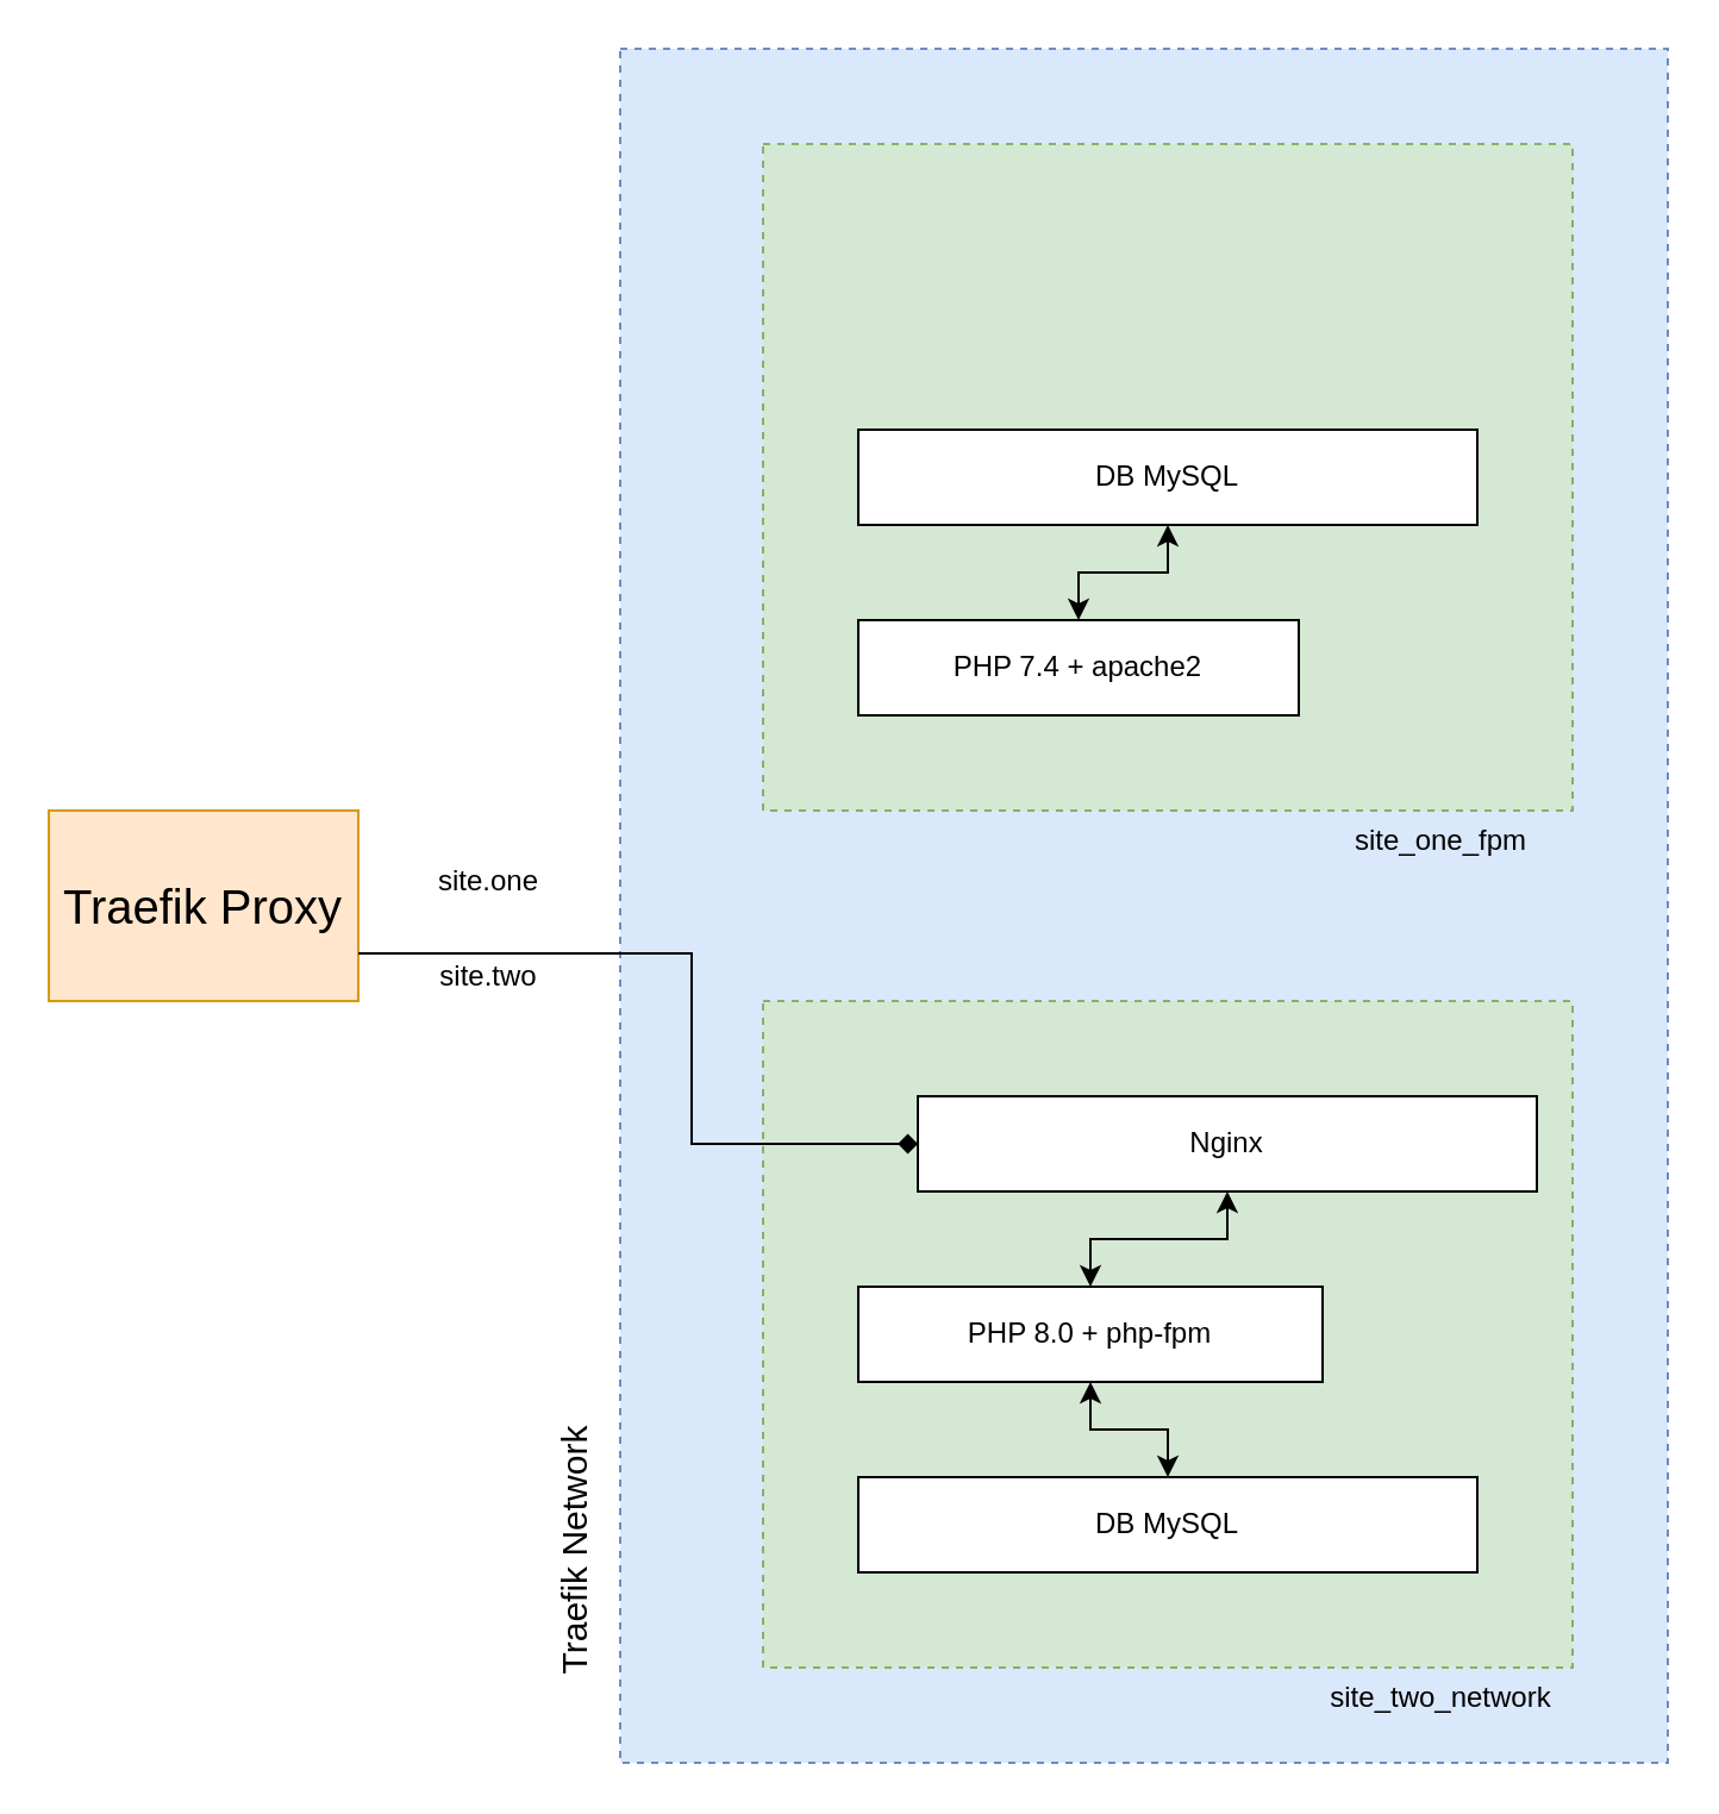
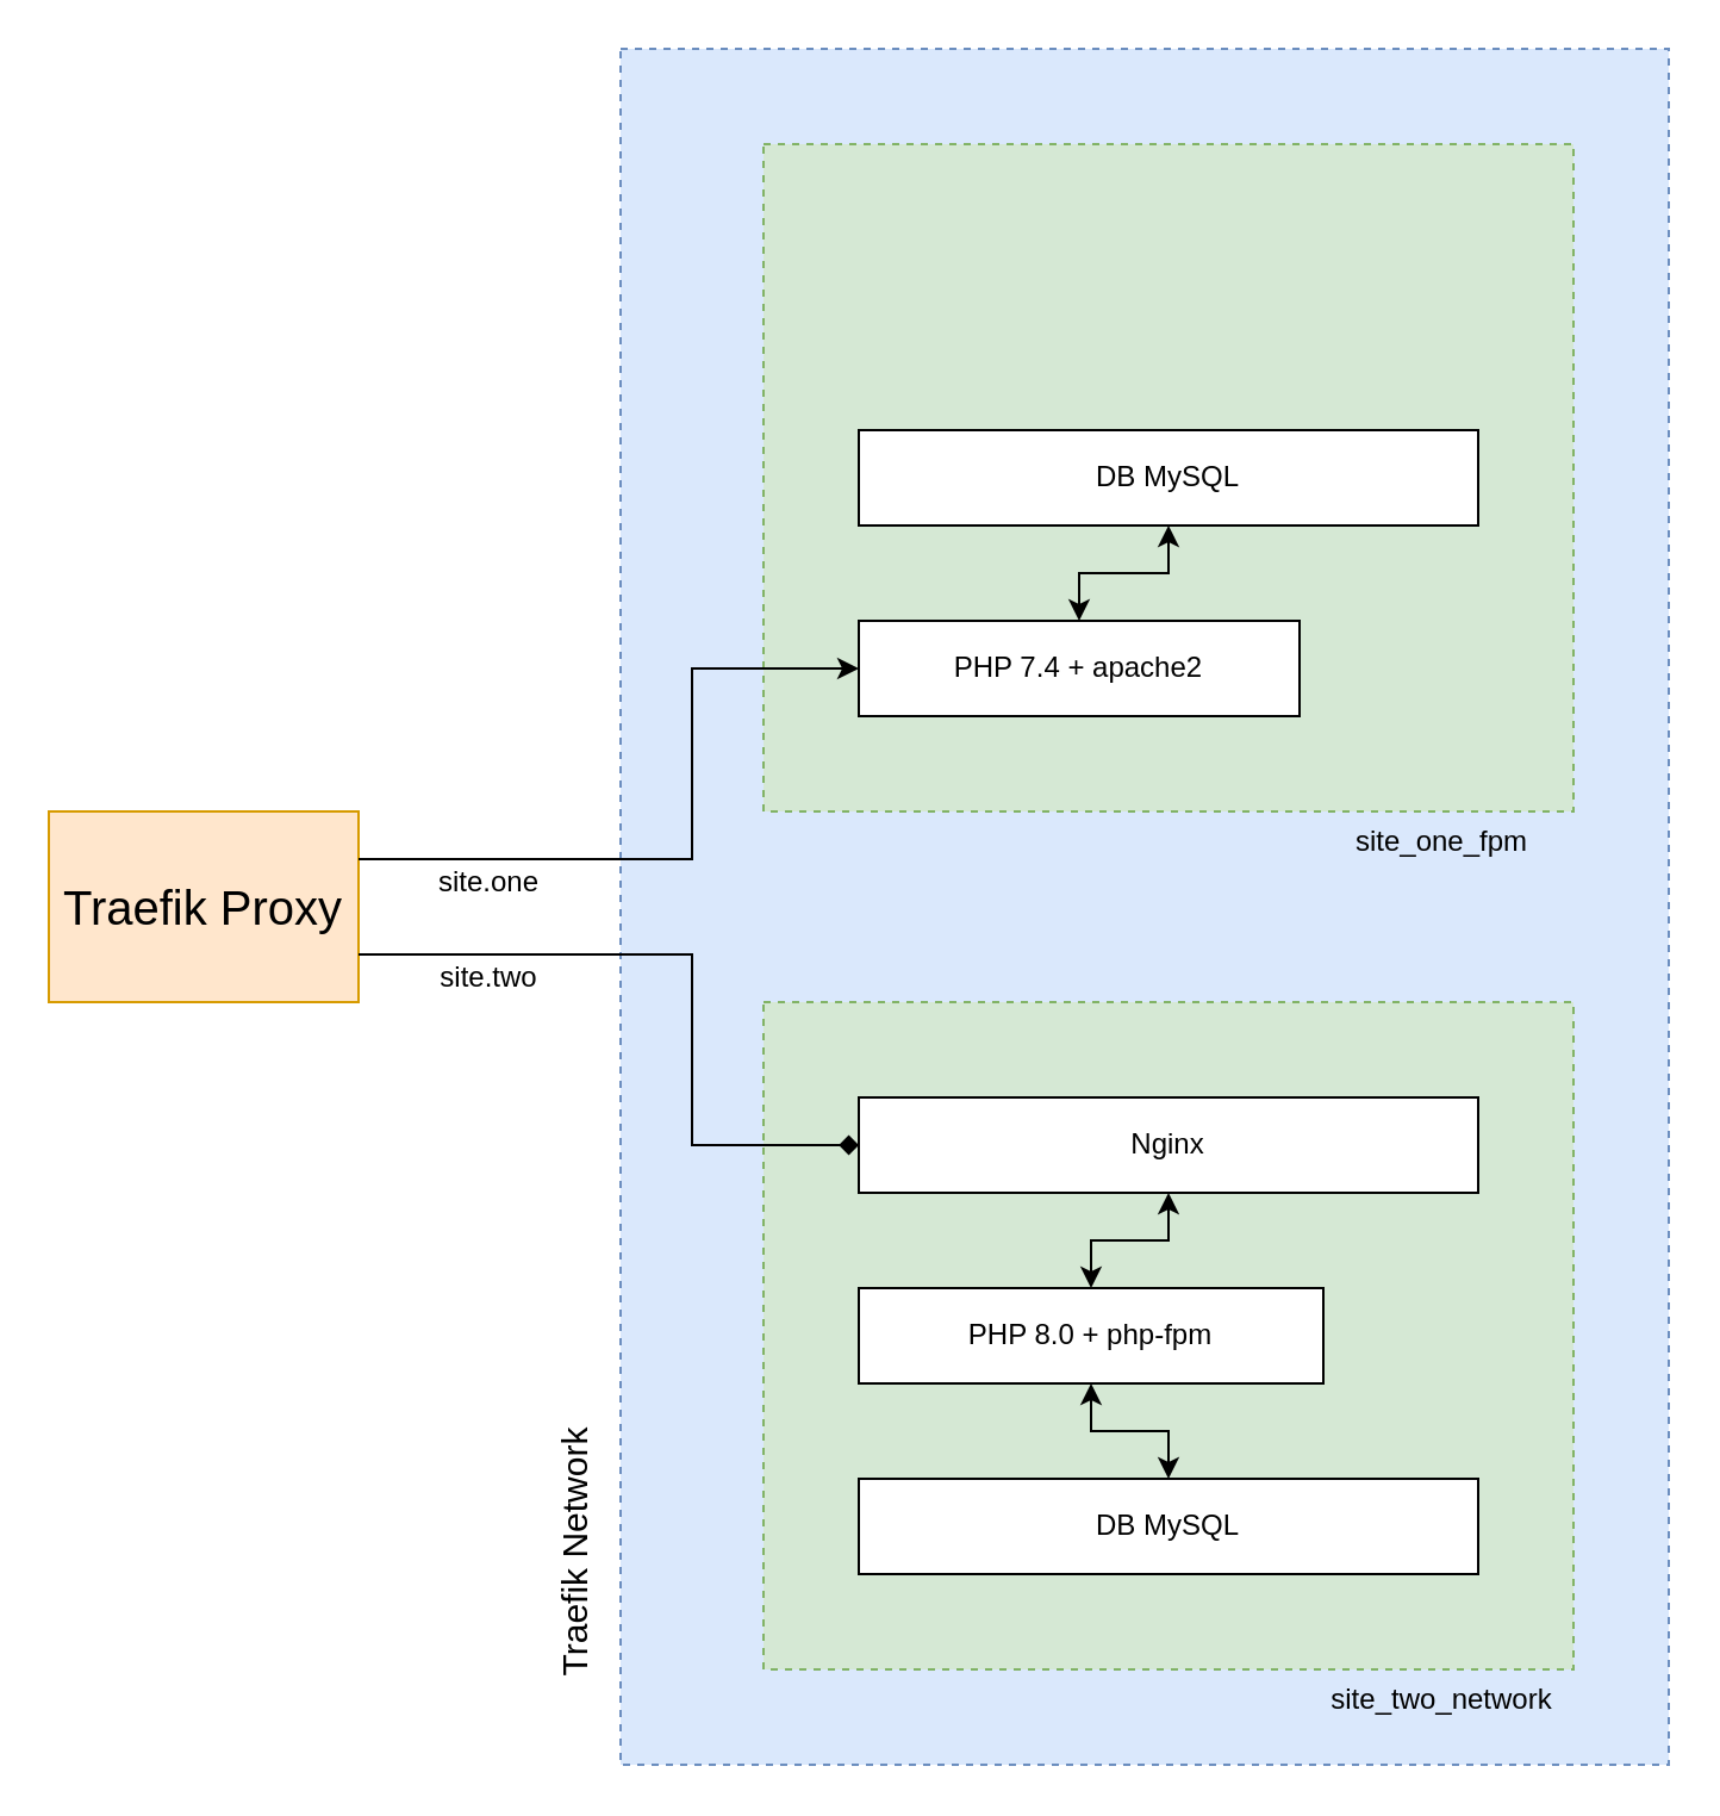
  <mxCell id="0" />
  <mxCell id="1" parent="0" />
  <mxCell id="2" value="site.one" style="text;html=1;strokeColor=none;fillColor=none;align=center;verticalAlign=middle;whiteSpace=wrap;rounded=0;horizontal=1;" parent="1" vertex="1"><mxGeometry x="150" y="360" width="110" height="20" as="geometry" /></mxCell>
  <mxCell id="3" value="" style="rounded=0;whiteSpace=wrap;html=1;fillColor=#dae8fc;imageAspect=1;strokeColor=#6c8ebf;dashed=1;" parent="1" vertex="1"><mxGeometry x="260" y="20" width="440" height="720" as="geometry" /></mxCell>
  <mxCell id="4" value="&lt;font style=&quot;font-size: 20px&quot;&gt;Traefik Proxy&lt;br&gt;&lt;/font&gt;" style="rounded=0;whiteSpace=wrap;html=1;fillColor=#ffe6cc;strokeColor=#d79b00;" parent="1" vertex="1"><mxGeometry x="20" y="340" width="130" height="80" as="geometry" /></mxCell>
  <mxCell id="5" value="Traefik Network" style="text;strokeColor=none;fillColor=none;align=center;verticalAlign=middle;spacingLeft=4;spacingRight=4;overflow=hidden;points=[[0,0.5],[1,0.5]];portConstraint=eastwest;rotatable=0;fontSize=15;labelPosition=center;verticalLabelPosition=middle;horizontal=0;direction=west;" parent="1" vertex="1"><mxGeometry x="220" y="560" width="40" height="180" as="geometry" /></mxCell>
  <mxCell id="6" value="" style="rounded=0;whiteSpace=wrap;html=1;fontSize=15;align=center;verticalAlign=middle;fillColor=#d5e8d4;dashed=1;strokeColor=#82b366;" parent="1" vertex="1"><mxGeometry x="320" y="60" width="340" height="280" as="geometry" /></mxCell>
  <mxCell id="7" value="" style="rounded=0;whiteSpace=wrap;html=1;fontSize=15;align=center;verticalAlign=middle;fillColor=#d5e8d4;dashed=1;strokeColor=#82b366;" parent="1" vertex="1"><mxGeometry x="320" y="420" width="340" height="280" as="geometry" /></mxCell>
  <mxCell id="8" value="site_one_fpm" style="text;html=1;strokeColor=none;fillColor=none;align=center;verticalAlign=middle;whiteSpace=wrap;rounded=0;horizontal=1;" parent="1" vertex="1"><mxGeometry x="550" y="340" width="110" height="25" as="geometry" /></mxCell>
  <mxCell id="9" value="site_two_network" style="text;html=1;strokeColor=none;fillColor=none;align=center;verticalAlign=middle;whiteSpace=wrap;rounded=0;horizontal=1;" parent="1" vertex="1"><mxGeometry x="550" y="700" width="110" height="25" as="geometry" /></mxCell>
  <mxCell id="10" style="edgeStyle=orthogonalEdgeStyle;rounded=0;orthogonalLoop=1;jettySize=auto;html=1;exitX=0.5;exitY=0;exitDx=0;exitDy=0;entryX=0.5;entryY=1;entryDx=0;entryDy=0;startArrow=classic;startFill=1;" parent="1" source="11" target="14" edge="1"><mxGeometry relative="1" as="geometry" /></mxCell>
  <mxCell id="11" value="PHP 7.4 + apache2" style="rounded=0;whiteSpace=wrap;html=1;verticalAlign=middle;" parent="1" vertex="1"><mxGeometry x="360" y="260" width="185" height="40" as="geometry" /></mxCell>
  <mxCell id="12" style="edgeStyle=orthogonalEdgeStyle;rounded=0;orthogonalLoop=1;jettySize=auto;html=1;exitX=0.5;exitY=1;exitDx=0;exitDy=0;entryX=0.5;entryY=0;entryDx=0;entryDy=0;startArrow=classic;startFill=1;" parent="1" source="13" target="17" edge="1"><mxGeometry relative="1" as="geometry" /></mxCell>
- <mxCell id="13" value="Nginx" style="rounded=0;whiteSpace=wrap;html=1;verticalAlign=middle;" parent="1" vertex="1"><mxGeometry x="385" y="460" width="260" height="40" as="geometry" /></mxCell>
+ <mxCell id="13" value="Nginx" style="rounded=0;whiteSpace=wrap;html=1;verticalAlign=middle;" parent="1" vertex="1"><mxGeometry x="360" y="460" width="260" height="40" as="geometry" /></mxCell>
  <mxCell id="14" value="DB MySQL" style="rounded=0;whiteSpace=wrap;html=1;verticalAlign=middle;" parent="1" vertex="1"><mxGeometry x="360" y="180" width="260" height="40" as="geometry" /></mxCell>
  <mxCell id="15" value="DB MySQL" style="rounded=0;whiteSpace=wrap;html=1;verticalAlign=middle;" parent="1" vertex="1"><mxGeometry x="360" y="620" width="260" height="40" as="geometry" /></mxCell>
  <mxCell id="16" style="edgeStyle=orthogonalEdgeStyle;rounded=0;orthogonalLoop=1;jettySize=auto;html=1;exitX=0.5;exitY=1;exitDx=0;exitDy=0;entryX=0.5;entryY=0;entryDx=0;entryDy=0;startArrow=classic;startFill=1;" parent="1" source="17" target="15" edge="1"><mxGeometry relative="1" as="geometry" /></mxCell>
  <mxCell id="17" value="PHP 8.0 + php-fpm" style="rounded=0;whiteSpace=wrap;html=1;verticalAlign=middle;" parent="1" vertex="1"><mxGeometry x="360" y="540" width="195" height="40" as="geometry" /></mxCell>
+ <mxCell id="18" style="edgeStyle=orthogonalEdgeStyle;rounded=0;orthogonalLoop=1;jettySize=auto;html=1;exitX=1;exitY=0.25;exitDx=0;exitDy=0;entryX=0;entryY=0.5;entryDx=0;entryDy=0;" parent="1" source="4" target="11" edge="1"><mxGeometry relative="1" as="geometry"><mxPoint x="360" y="280" as="targetPoint" /><Array as="points"><mxPoint x="290" y="360" /><mxPoint x="290" y="280" /><mxPoint x="360" y="280" /></Array></mxGeometry></mxCell>
  <mxCell id="19" style="edgeStyle=orthogonalEdgeStyle;rounded=0;orthogonalLoop=1;jettySize=auto;html=1;exitX=1;exitY=0.75;exitDx=0;exitDy=0;entryX=0;entryY=0.5;entryDx=0;entryDy=0;endArrow=diamond;" parent="1" source="4" target="13" edge="1"><mxGeometry relative="1" as="geometry"><Array as="points"><mxPoint x="290" y="400" /><mxPoint x="290" y="480" /></Array></mxGeometry></mxCell>
  <mxCell id="20" value="site.two" style="text;html=1;strokeColor=none;fillColor=none;align=center;verticalAlign=middle;whiteSpace=wrap;rounded=0;horizontal=1;" parent="1" vertex="1"><mxGeometry x="150" y="400" width="110" height="20" as="geometry" /></mxCell>
